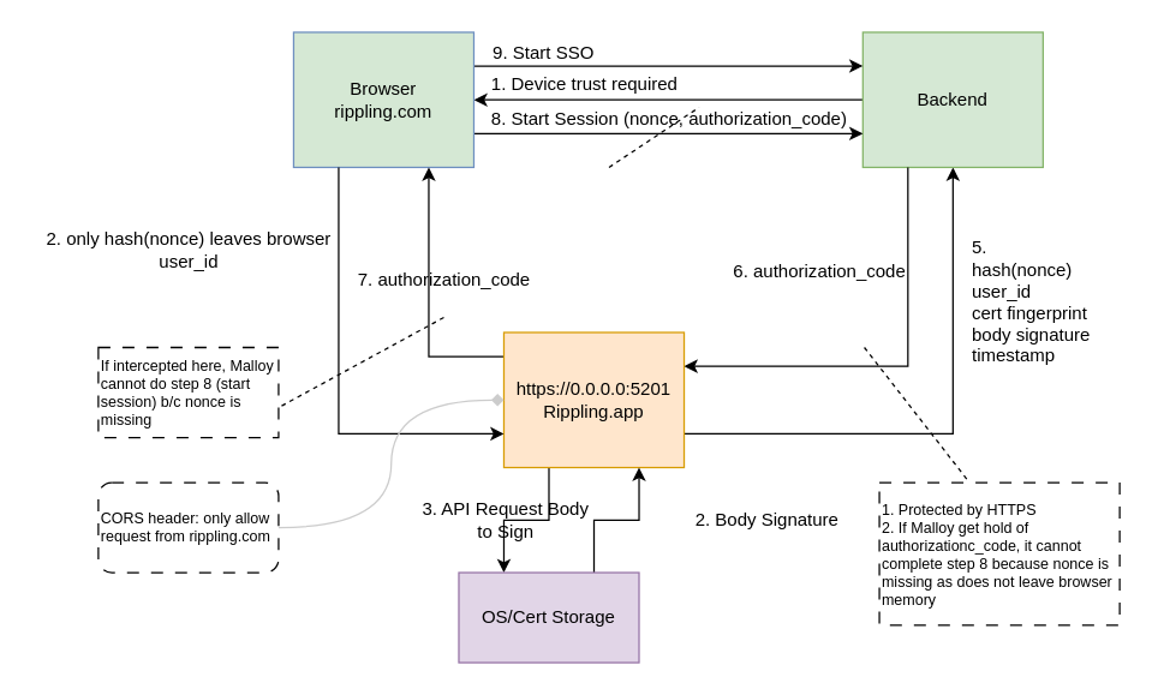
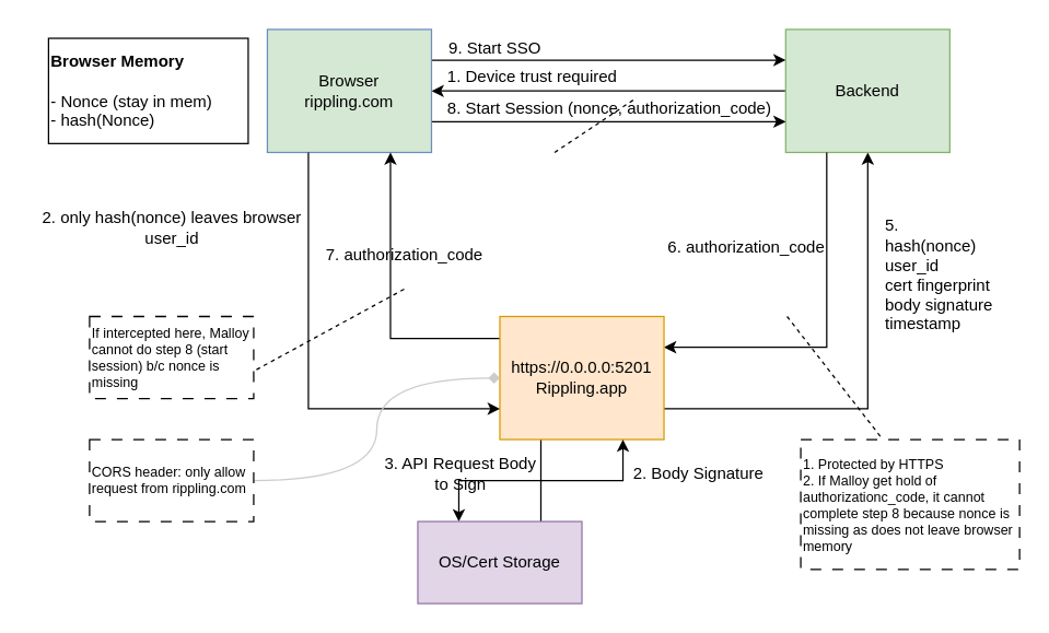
  <mxCell id="0" />
  <mxCell id="1" parent="0" />
  <mxCell id="2" style="edgeStyle=orthogonalEdgeStyle;rounded=0;orthogonalLoop=1;jettySize=auto;html=1;entryX=1;entryY=0.5;entryDx=0;entryDy=0;" parent="1" source="4" target="7" edge="1"><mxGeometry relative="1" as="geometry" /></mxCell>
  <mxCell id="3" style="edgeStyle=orthogonalEdgeStyle;rounded=0;orthogonalLoop=1;jettySize=auto;html=1;exitX=1;exitY=0.75;exitDx=0;exitDy=0;entryX=0.5;entryY=1;entryDx=0;entryDy=0;strokeColor=default;" parent="1" source="11" target="4" edge="1"><mxGeometry relative="1" as="geometry" /></mxCell>
  <mxCell id="4" value="Backend" style="rounded=0;whiteSpace=wrap;html=1;fillColor=#d5e8d4;strokeColor=#82b366;" parent="1" vertex="1"><mxGeometry x="574" y="21" width="120" height="90" as="geometry" /></mxCell>
  <mxCell id="5" style="edgeStyle=orthogonalEdgeStyle;rounded=0;orthogonalLoop=1;jettySize=auto;html=1;exitX=1;exitY=0.25;exitDx=0;exitDy=0;entryX=0;entryY=0.25;entryDx=0;entryDy=0;" parent="1" source="7" target="4" edge="1"><mxGeometry relative="1" as="geometry" /></mxCell>
  <mxCell id="6" style="edgeStyle=orthogonalEdgeStyle;rounded=0;orthogonalLoop=1;jettySize=auto;html=1;exitX=1;exitY=0.75;exitDx=0;exitDy=0;entryX=0;entryY=0.75;entryDx=0;entryDy=0;" parent="1" source="7" target="4" edge="1"><mxGeometry relative="1" as="geometry" /></mxCell>
  <mxCell id="7" value="Browser&lt;div&gt;rippling.com&lt;/div&gt;" style="rounded=0;whiteSpace=wrap;html=1;fillColor=#d5e8d4;strokeColor=#6c8ebf;" parent="1" vertex="1"><mxGeometry x="195" y="21" width="120" height="90" as="geometry" /></mxCell>
  <mxCell id="8" style="edgeStyle=orthogonalEdgeStyle;rounded=0;orthogonalLoop=1;jettySize=auto;html=1;entryX=0.75;entryY=1;entryDx=0;entryDy=0;exitX=0.011;exitY=0.179;exitDx=0;exitDy=0;exitPerimeter=0;" parent="1" source="11" target="7" edge="1"><mxGeometry relative="1" as="geometry" /></mxCell>
  <mxCell id="9" style="edgeStyle=orthogonalEdgeStyle;rounded=0;orthogonalLoop=1;jettySize=auto;html=1;exitX=0.25;exitY=1;exitDx=0;exitDy=0;entryX=1;entryY=0.25;entryDx=0;entryDy=0;" parent="1" source="4" target="11" edge="1"><mxGeometry relative="1" as="geometry" /></mxCell>
  <mxCell id="10" style="edgeStyle=orthogonalEdgeStyle;rounded=0;orthogonalLoop=1;jettySize=auto;html=1;exitX=0.25;exitY=1;exitDx=0;exitDy=0;entryX=0.25;entryY=0;entryDx=0;entryDy=0;" parent="1" source="11" target="13" edge="1"><mxGeometry relative="1" as="geometry" /></mxCell>
- <mxCell id="11" value="&lt;div&gt;https://0.0.0.0:5201&lt;/div&gt;Rippling.app" style="rounded=0;whiteSpace=wrap;html=1;fillColor=#ffe6cc;strokeColor=#d79b00;" parent="1" vertex="1"><mxGeometry x="335" y="221" width="120" height="90" as="geometry" /></mxCell>
+ <mxCell id="11" value="&lt;div&gt;https://0.0.0.0:5201&lt;/div&gt;Rippling.app" style="rounded=0;whiteSpace=wrap;html=1;fillColor=#ffe6cc;strokeColor=#d79b00;" parent="1" vertex="1"><mxGeometry x="365" y="231" width="120" height="90" as="geometry" /></mxCell>
  <mxCell id="12" style="edgeStyle=orthogonalEdgeStyle;rounded=0;orthogonalLoop=1;jettySize=auto;html=1;exitX=0.75;exitY=0;exitDx=0;exitDy=0;entryX=0.75;entryY=1;entryDx=0;entryDy=0;" parent="1" source="13" target="11" edge="1"><mxGeometry relative="1" as="geometry" /></mxCell>
  <mxCell id="13" value="OS/Cert Storage" style="rounded=0;whiteSpace=wrap;html=1;fillColor=#e1d5e7;strokeColor=#9673a6;" parent="1" vertex="1"><mxGeometry x="305" y="381" width="120" height="60" as="geometry" /></mxCell>
  <mxCell id="14" value="9. Start SSO" style="text;html=1;align=left;verticalAlign=middle;resizable=0;points=[];autosize=1;strokeColor=none;fillColor=none;gradientColor=none;" parent="1" vertex="1"><mxGeometry x="326" y="20" width="90" height="30" as="geometry" /></mxCell>
  <mxCell id="15" value="1. Device trust required" style="text;html=1;align=left;verticalAlign=middle;resizable=0;points=[];autosize=1;strokeColor=none;fillColor=none;gradientColor=none;" parent="1" vertex="1"><mxGeometry x="325" y="41" width="150" height="30" as="geometry" /></mxCell>
  <mxCell id="16" value="8. Start Session (nonce, authorization_code)" style="text;html=1;align=left;verticalAlign=middle;resizable=0;points=[];autosize=1;strokeColor=none;fillColor=none;gradientColor=none;" parent="1" vertex="1"><mxGeometry x="325" y="64" width="260" height="30" as="geometry" /></mxCell>
  <mxCell id="17" style="edgeStyle=orthogonalEdgeStyle;rounded=0;orthogonalLoop=1;jettySize=auto;html=1;exitX=0.25;exitY=1;exitDx=0;exitDy=0;entryX=0;entryY=0.75;entryDx=0;entryDy=0;" parent="1" source="7" target="11" edge="1"><mxGeometry relative="1" as="geometry" /></mxCell>
  <mxCell id="18" value="2. only hash(nonce) leaves browser&lt;br&gt;user_id" style="text;html=1;align=center;verticalAlign=middle;resizable=0;points=[];autosize=1;strokeColor=none;fillColor=none;gradientColor=none;" parent="1" vertex="1"><mxGeometry x="20" y="146" width="210" height="40" as="geometry" /></mxCell>
  <mxCell id="19" value="2. Body Signature" style="text;html=1;align=center;verticalAlign=middle;resizable=0;points=[];autosize=1;strokeColor=none;fillColor=none;gradientColor=none;" parent="1" vertex="1"><mxGeometry x="450" y="331" width="120" height="30" as="geometry" /></mxCell>
  <mxCell id="20" value="5.&lt;div&gt;hash(nonce)&lt;br&gt;user_id&lt;br&gt;cert fingerprint&lt;br&gt;body signature&lt;/div&gt;&lt;div&gt;timestamp&lt;/div&gt;" style="text;html=1;align=left;verticalAlign=middle;resizable=0;points=[];autosize=1;strokeColor=none;fillColor=none;gradientColor=none;" parent="1" vertex="1"><mxGeometry x="645" y="151" width="100" height="100" as="geometry" /></mxCell>
  <mxCell id="21" value="7. authorization_code" style="text;html=1;align=center;verticalAlign=middle;resizable=0;points=[];autosize=1;strokeColor=none;fillColor=none;gradientColor=none;" parent="1" vertex="1"><mxGeometry x="225" y="171" width="140" height="30" as="geometry" /></mxCell>
  <mxCell id="22" value="6. authorization_code" style="text;html=1;align=center;verticalAlign=middle;resizable=0;points=[];autosize=1;strokeColor=none;fillColor=none;gradientColor=none;" parent="1" vertex="1"><mxGeometry x="475" y="166" width="140" height="30" as="geometry" /></mxCell>
  <mxCell id="23" value="3. API Request Body&lt;br&gt;to Sign" style="text;html=1;align=center;verticalAlign=middle;resizable=0;points=[];autosize=1;strokeColor=none;fillColor=none;gradientColor=none;" parent="1" vertex="1"><mxGeometry x="271" y="326" width="130" height="40" as="geometry" /></mxCell>
  <mxCell id="24" style="edgeStyle=orthogonalEdgeStyle;rounded=1;orthogonalLoop=1;jettySize=auto;html=1;entryX=0;entryY=0.5;entryDx=0;entryDy=0;curved=1;shadow=0;flowAnimation=0;strokeColor=#CCCCCC;endArrow=diamond;" parent="1" source="25" target="11" edge="1"><mxGeometry relative="1" as="geometry" /></mxCell>
- <mxCell id="25" value="CORS header:&amp;nbsp;&lt;span style=&quot;background-color: initial;&quot;&gt;only allow request from rippling.com&lt;/span&gt;" style="whiteSpace=wrap;html=1;dashed=1;dashPattern=8 8;fontSize=10;align=left;rounded=1;" parent="1" vertex="1"><mxGeometry x="65" y="321" width="120" height="60" as="geometry" /></mxCell>
+ <mxCell id="25" value="CORS header:&amp;nbsp;&lt;span style=&quot;background-color: initial;&quot;&gt;only allow request from rippling.com&lt;/span&gt;" style="rounded=0;whiteSpace=wrap;html=1;dashed=1;dashPattern=8 8;fontSize=10;align=left;" parent="1" vertex="1"><mxGeometry x="65" y="321" width="120" height="60" as="geometry" /></mxCell>
  <mxCell id="26" value="" style="endArrow=none;html=1;rounded=0;dashed=1;" parent="1" edge="1"><mxGeometry width="50" height="50" relative="1" as="geometry"><mxPoint x="575" y="231" as="sourcePoint" /><mxPoint x="645" y="321" as="targetPoint" /></mxGeometry></mxCell>
  <mxCell id="27" value="1. Protected by HTTPS&lt;div style=&quot;font-size: 10px;&quot;&gt;2. If Malloy get hold of authorizationc_code, it cannot complete step 8 because nonce is missing as does not leave browser memory&lt;/div&gt;" style="rounded=0;whiteSpace=wrap;html=1;dashed=1;dashPattern=8 8;align=left;fontSize=10;" parent="1" vertex="1"><mxGeometry x="585" y="321" width="160" height="95" as="geometry" /></mxCell>
  <mxCell id="28" value="" style="endArrow=none;html=1;rounded=0;dashed=1;" parent="1" edge="1"><mxGeometry width="50" height="50" relative="1" as="geometry"><mxPoint x="295" y="211" as="sourcePoint" /><mxPoint x="185" y="271" as="targetPoint" /></mxGeometry></mxCell>
  <mxCell id="29" value="If intercepted here, Malloy cannot do step 8 (start session) b/c nonce is missing" style="rounded=0;whiteSpace=wrap;html=1;dashed=1;dashPattern=8 8;fontSize=10;align=left;" parent="1" vertex="1"><mxGeometry x="65" y="231" width="120" height="60" as="geometry" /></mxCell>
  <mxCell id="30" value="" style="endArrow=none;html=1;rounded=0;dashed=1;" parent="1" edge="1"><mxGeometry width="50" height="50" relative="1" as="geometry"><mxPoint x="405" y="111" as="sourcePoint" /><mxPoint x="465" y="71" as="targetPoint" /></mxGeometry></mxCell>
+ <mxCell id="31" value="&lt;b&gt;Browser Memory&lt;/b&gt;&lt;div&gt;&lt;b&gt;&lt;br&gt;&lt;/b&gt;&lt;div&gt;- Nonce (stay in mem)&lt;/div&gt;&lt;div&gt;- hash(Nonce)&lt;/div&gt;&lt;/div&gt;" style="rounded=0;whiteSpace=wrap;html=1;align=left;" vertex="1" parent="1"><mxGeometry x="35" y="27.5" width="146" height="77" as="geometry" /></mxCell>
